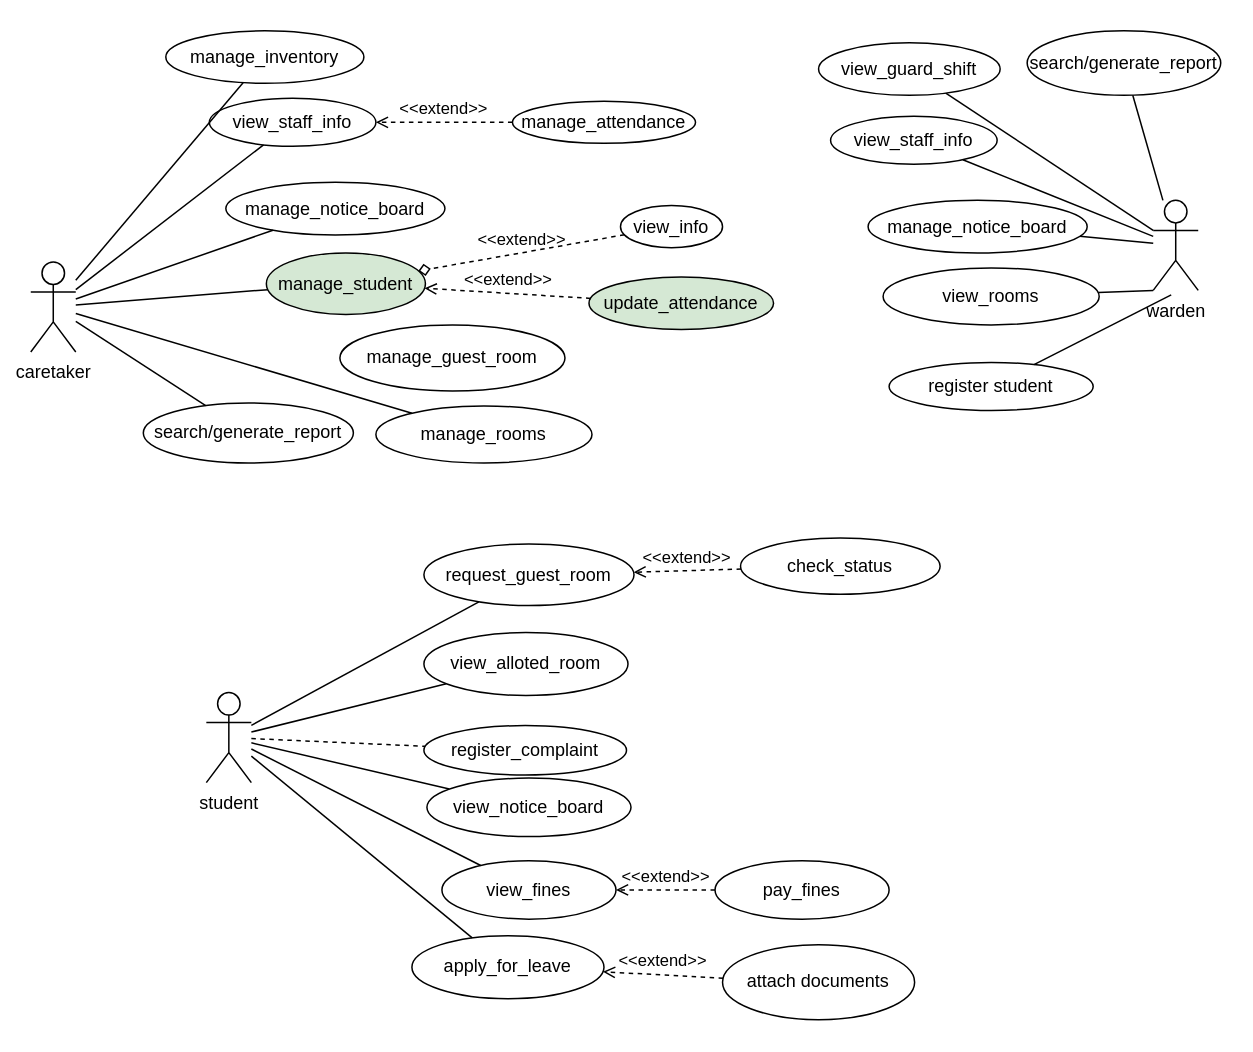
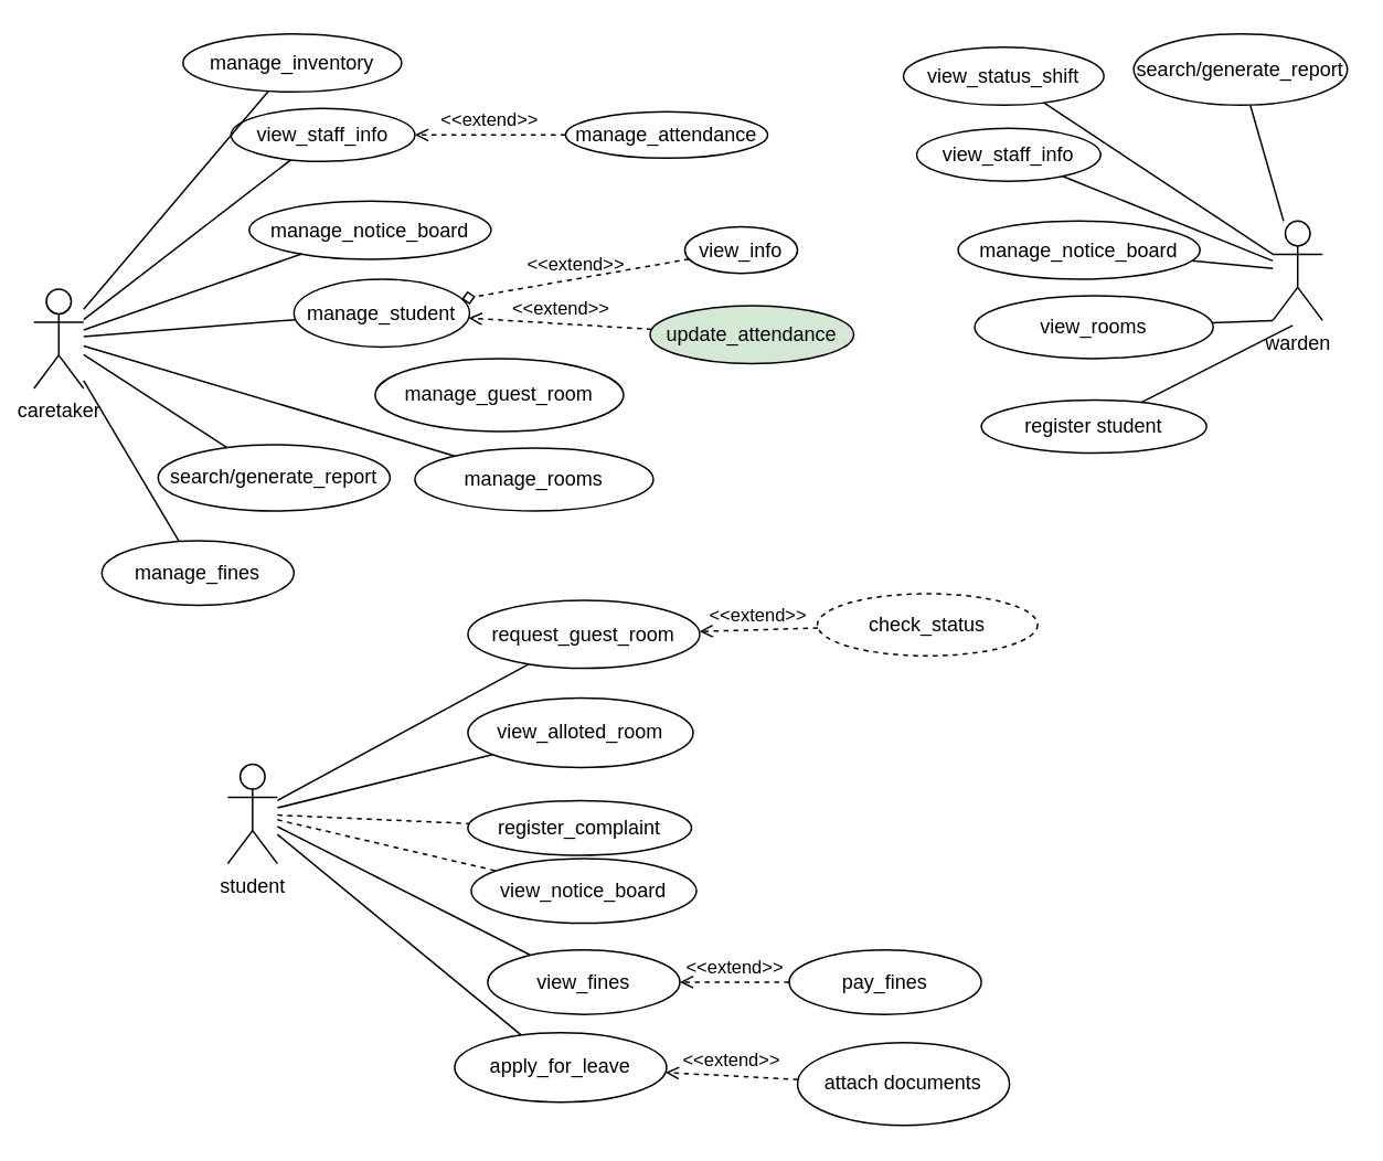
  <mxCell id="0" />
  <mxCell id="1" parent="0" />
  <mxCell id="2" value="warden" style="shape=umlActor;verticalLabelPosition=bottom;verticalAlign=top;html=1;outlineConnect=0;" parent="1" vertex="1"><mxGeometry x="768" y="133" width="30" height="60" as="geometry" /></mxCell>
  <mxCell id="3" value="student" style="shape=umlActor;verticalLabelPosition=bottom;verticalAlign=top;html=1;outlineConnect=0;" parent="1" vertex="1"><mxGeometry x="137" y="461" width="30" height="60" as="geometry" /></mxCell>
  <mxCell id="4" value="caretaker" style="shape=umlActor;verticalLabelPosition=bottom;verticalAlign=top;html=1;outlineConnect=0;" parent="1" vertex="1"><mxGeometry x="20" y="174" width="30" height="60" as="geometry" /></mxCell>
- <mxCell id="5" value="check_status" style="ellipse;whiteSpace=wrap;html=1;" parent="1" vertex="1"><mxGeometry x="493" y="358" width="133" height="37.5" as="geometry" /></mxCell>
+ <mxCell id="5" value="check_status" style="ellipse;whiteSpace=wrap;html=1;dashed=1;" parent="1" vertex="1"><mxGeometry x="493" y="358" width="133" height="37.5" as="geometry" /></mxCell>
  <mxCell id="6" value="request_guest_room" style="ellipse;whiteSpace=wrap;html=1;" parent="1" vertex="1"><mxGeometry x="282" y="362" width="140" height="41" as="geometry" /></mxCell>
  <mxCell id="7" value="view_alloted_room" style="ellipse;whiteSpace=wrap;html=1;" parent="1" vertex="1"><mxGeometry x="282" y="421" width="136" height="42" as="geometry" /></mxCell>
  <mxCell id="8" value="register_complaint" style="ellipse;whiteSpace=wrap;html=1;" parent="1" vertex="1"><mxGeometry x="282" y="483" width="135" height="33" as="geometry" /></mxCell>
  <mxCell id="9" value="view_notice_board" style="ellipse;whiteSpace=wrap;html=1;" parent="1" vertex="1"><mxGeometry x="284" y="518" width="136" height="39" as="geometry" /></mxCell>
  <mxCell id="10" value="&amp;lt;&amp;lt;extend&amp;gt;&amp;gt;" style="html=1;verticalAlign=bottom;labelBackgroundColor=none;endArrow=open;endFill=0;dashed=1;rounded=0;" parent="1" source="5" target="6" edge="1"><mxGeometry width="160" relative="1" as="geometry"><mxPoint x="387" y="257" as="sourcePoint" /><mxPoint x="547" y="257" as="targetPoint" /></mxGeometry></mxCell>
  <mxCell id="11" value="" style="endArrow=none;html=1;rounded=0;" parent="1" source="3" target="6" edge="1"><mxGeometry width="50" height="50" relative="1" as="geometry"><mxPoint x="442" y="282" as="sourcePoint" /><mxPoint x="492" y="232" as="targetPoint" /></mxGeometry></mxCell>
  <mxCell id="12" value="" style="endArrow=none;html=1;rounded=0;" parent="1" source="3" target="7" edge="1"><mxGeometry width="50" height="50" relative="1" as="geometry"><mxPoint x="442" y="282" as="sourcePoint" /><mxPoint x="492" y="232" as="targetPoint" /></mxGeometry></mxCell>
  <mxCell id="13" value="" style="endArrow=none;html=1;rounded=0;dashed=1;" parent="1" source="3" target="8" edge="1"><mxGeometry width="50" height="50" relative="1" as="geometry"><mxPoint x="442" y="282" as="sourcePoint" /><mxPoint x="492" y="232" as="targetPoint" /></mxGeometry></mxCell>
- <mxCell id="14" value="" style="endArrow=none;html=1;rounded=0;" parent="1" source="3" target="9" edge="1"><mxGeometry width="50" height="50" relative="1" as="geometry"><mxPoint x="442" y="282" as="sourcePoint" /><mxPoint x="492" y="232" as="targetPoint" /></mxGeometry></mxCell>
+ <mxCell id="14" value="" style="endArrow=none;html=1;rounded=0;dashed=1;" parent="1" source="3" target="9" edge="1"><mxGeometry width="50" height="50" relative="1" as="geometry"><mxPoint x="442" y="282" as="sourcePoint" /><mxPoint x="492" y="232" as="targetPoint" /></mxGeometry></mxCell>
  <mxCell id="15" value="manage_rooms" style="ellipse;whiteSpace=wrap;html=1;" parent="1" vertex="1"><mxGeometry x="250" y="270" width="144" height="38" as="geometry" /></mxCell>
  <mxCell id="16" value="manage_guest_room" style="ellipse;whiteSpace=wrap;html=1;" parent="1" vertex="1"><mxGeometry x="226" y="216" width="150" height="44" as="geometry" /></mxCell>
- <mxCell id="17" value="manage_student" style="ellipse;whiteSpace=wrap;html=1;fillColor=#d5e8d4;" parent="1" vertex="1"><mxGeometry x="177" y="168" width="106" height="41" as="geometry" /></mxCell>
+ <mxCell id="17" value="manage_student" style="ellipse;whiteSpace=wrap;html=1;" parent="1" vertex="1"><mxGeometry x="177" y="168" width="106" height="41" as="geometry" /></mxCell>
  <mxCell id="18" value="manage_attendance" style="ellipse;whiteSpace=wrap;html=1;" parent="1" vertex="1"><mxGeometry x="341" y="67" width="122" height="28" as="geometry" /></mxCell>
  <mxCell id="19" value="view_staff_info" style="ellipse;whiteSpace=wrap;html=1;" parent="1" vertex="1"><mxGeometry x="139" y="65" width="111" height="32" as="geometry" /></mxCell>
  <mxCell id="20" value="" style="endArrow=none;html=1;rounded=0;" parent="1" source="4" target="19" edge="1"><mxGeometry width="50" height="50" relative="1" as="geometry"><mxPoint x="442" y="345" as="sourcePoint" /><mxPoint x="492" y="295" as="targetPoint" /></mxGeometry></mxCell>
  <mxCell id="21" value="&amp;lt;&amp;lt;extend&amp;gt;&amp;gt;" style="html=1;verticalAlign=bottom;labelBackgroundColor=none;endArrow=open;endFill=0;dashed=1;rounded=0;" parent="1" source="18" target="19" edge="1"><mxGeometry width="160" relative="1" as="geometry"><mxPoint x="387" y="320" as="sourcePoint" /><mxPoint x="412" y="181" as="targetPoint" /></mxGeometry></mxCell>
  <mxCell id="22" value="manage_notice_board" style="ellipse;whiteSpace=wrap;html=1;" parent="1" vertex="1"><mxGeometry x="150" y="121" width="146" height="35" as="geometry" /></mxCell>
  <mxCell id="23" value="" style="endArrow=none;html=1;rounded=0;" parent="1" source="40" target="2" edge="1"><mxGeometry width="50" height="50" relative="1" as="geometry"><mxPoint x="442" y="345" as="sourcePoint" /><mxPoint x="526" y="177" as="targetPoint" /></mxGeometry></mxCell>
  <mxCell id="24" value="" style="endArrow=none;html=1;rounded=0;entryX=0;entryY=1;entryDx=0;entryDy=0;entryPerimeter=0;" parent="1" source="41" target="2" edge="1"><mxGeometry width="50" height="50" relative="1" as="geometry"><mxPoint x="442" y="345" as="sourcePoint" /><mxPoint x="492" y="295" as="targetPoint" /></mxGeometry></mxCell>
  <mxCell id="25" value="" style="endArrow=none;html=1;rounded=0;" parent="1" source="4" target="15" edge="1"><mxGeometry width="50" height="50" relative="1" as="geometry"><mxPoint x="442" y="345" as="sourcePoint" /><mxPoint x="492" y="295" as="targetPoint" /></mxGeometry></mxCell>
  <mxCell id="26" value="" style="endArrow=none;html=1;rounded=0;" parent="1" source="4" target="22" edge="1"><mxGeometry width="50" height="50" relative="1" as="geometry"><mxPoint x="442" y="345" as="sourcePoint" /><mxPoint x="492" y="295" as="targetPoint" /></mxGeometry></mxCell>
  <mxCell id="27" value="" style="endArrow=none;html=1;rounded=0;" parent="1" source="4" target="17" edge="1"><mxGeometry width="50" height="50" relative="1" as="geometry"><mxPoint x="145" y="214" as="sourcePoint" /><mxPoint x="492" y="295" as="targetPoint" /></mxGeometry></mxCell>
  <mxCell id="28" value="" style="endArrow=none;html=1;rounded=0;" parent="1" source="39" target="2" edge="1"><mxGeometry width="50" height="50" relative="1" as="geometry"><mxPoint x="654" y="117" as="sourcePoint" /><mxPoint x="492" y="295" as="targetPoint" /></mxGeometry></mxCell>
  <mxCell id="29" value="" style="endArrow=none;html=1;rounded=0;" parent="1" source="38" target="2" edge="1"><mxGeometry width="50" height="50" relative="1" as="geometry"><mxPoint x="657" y="65" as="sourcePoint" /><mxPoint x="492" y="295" as="targetPoint" /></mxGeometry></mxCell>
  <mxCell id="30" value="register student" style="ellipse;whiteSpace=wrap;html=1;" parent="1" vertex="1"><mxGeometry x="592" y="241" width="136" height="32" as="geometry" /></mxCell>
  <mxCell id="31" value="" style="endArrow=none;html=1;rounded=0;" parent="1" source="30" edge="1"><mxGeometry width="50" height="50" relative="1" as="geometry"><mxPoint x="442" y="322" as="sourcePoint" /><mxPoint x="780" y="196" as="targetPoint" /></mxGeometry></mxCell>
  <mxCell id="32" value="update_attendance" style="ellipse;whiteSpace=wrap;html=1;fillColor=#d5e8d4;" parent="1" vertex="1"><mxGeometry x="392" y="184" width="123" height="35" as="geometry" /></mxCell>
  <mxCell id="33" value="view_info" style="ellipse;whiteSpace=wrap;html=1;" parent="1" vertex="1"><mxGeometry x="413" y="136.5" width="68" height="28" as="geometry" /></mxCell>
  <mxCell id="34" value="&amp;lt;&amp;lt;extend&amp;gt;&amp;gt;" style="html=1;verticalAlign=bottom;labelBackgroundColor=none;endArrow=diamond;endFill=0;dashed=1;rounded=0;" parent="1" source="33" target="17" edge="1"><mxGeometry width="160" relative="1" as="geometry"><mxPoint x="387" y="297" as="sourcePoint" /><mxPoint x="547" y="297" as="targetPoint" /></mxGeometry></mxCell>
  <mxCell id="35" value="&amp;lt;&amp;lt;extend&amp;gt;&amp;gt;" style="html=1;verticalAlign=bottom;labelBackgroundColor=none;endArrow=open;endFill=0;dashed=1;rounded=0;" parent="1" source="32" target="17" edge="1"><mxGeometry width="160" relative="1" as="geometry"><mxPoint x="387" y="297" as="sourcePoint" /><mxPoint x="547" y="297" as="targetPoint" /></mxGeometry></mxCell>
  <mxCell id="36" value="manage_inventory" style="ellipse;whiteSpace=wrap;html=1;" parent="1" vertex="1"><mxGeometry x="110" y="20" width="132" height="35" as="geometry" /></mxCell>
  <mxCell id="37" value="" style="endArrow=none;html=1;rounded=0;" parent="1" source="4" target="36" edge="1"><mxGeometry width="50" height="50" relative="1" as="geometry"><mxPoint x="442" y="231" as="sourcePoint" /><mxPoint x="492" y="181" as="targetPoint" /></mxGeometry></mxCell>
- <mxCell id="38" value="view_guard_shift" style="ellipse;whiteSpace=wrap;html=1;" parent="1" vertex="1"><mxGeometry x="545" y="28" width="121" height="35" as="geometry" /></mxCell>
+ <mxCell id="38" value="view_status_shift" style="ellipse;whiteSpace=wrap;html=1;" parent="1" vertex="1"><mxGeometry x="545" y="28" width="121" height="35" as="geometry" /></mxCell>
  <mxCell id="39" value="view_staff_info" style="ellipse;whiteSpace=wrap;html=1;" parent="1" vertex="1"><mxGeometry x="553" y="77" width="111" height="32" as="geometry" /></mxCell>
  <mxCell id="40" value="manage_notice_board" style="ellipse;whiteSpace=wrap;html=1;" parent="1" vertex="1"><mxGeometry x="578" y="133" width="146" height="35" as="geometry" /></mxCell>
  <mxCell id="41" value="view_rooms" style="ellipse;whiteSpace=wrap;html=1;" parent="1" vertex="1"><mxGeometry x="588" y="178" width="144" height="38" as="geometry" /></mxCell>
  <mxCell id="42" value="search/generate_report" style="ellipse;whiteSpace=wrap;html=1;" parent="1" vertex="1"><mxGeometry x="95" y="268" width="140" height="40" as="geometry" /></mxCell>
  <mxCell id="43" value="search/generate_report" style="ellipse;whiteSpace=wrap;html=1;" parent="1" vertex="1"><mxGeometry x="684" y="20" width="129" height="43" as="geometry" /></mxCell>
  <mxCell id="44" value="" style="endArrow=none;html=1;rounded=0;" parent="1" source="43" target="2" edge="1"><mxGeometry width="50" height="50" relative="1" as="geometry"><mxPoint x="442" y="283" as="sourcePoint" /><mxPoint x="492" y="233" as="targetPoint" /></mxGeometry></mxCell>
  <mxCell id="45" value="" style="endArrow=none;html=1;rounded=0;" parent="1" source="42" target="4" edge="1"><mxGeometry width="50" height="50" relative="1" as="geometry"><mxPoint x="442" y="283" as="sourcePoint" /><mxPoint x="492" y="233" as="targetPoint" /></mxGeometry></mxCell>
+ <mxCell id="46" value="manage_fines" style="ellipse;whiteSpace=wrap;html=1;" parent="1" vertex="1"><mxGeometry x="61" y="326" width="116" height="39" as="geometry" /></mxCell>
  <mxCell id="47" value="view_fines" style="ellipse;whiteSpace=wrap;html=1;" parent="1" vertex="1"><mxGeometry x="294" y="573" width="116" height="39" as="geometry" /></mxCell>
  <mxCell id="48" value="pay_fines" style="ellipse;whiteSpace=wrap;html=1;" parent="1" vertex="1"><mxGeometry x="476" y="573" width="116" height="39" as="geometry" /></mxCell>
  <mxCell id="49" value="&amp;lt;&amp;lt;extend&amp;gt;&amp;gt;" style="html=1;verticalAlign=bottom;labelBackgroundColor=none;endArrow=open;endFill=0;dashed=1;rounded=0;" parent="1" source="48" target="47" edge="1"><mxGeometry width="160" relative="1" as="geometry"><mxPoint x="420" y="343" as="sourcePoint" /><mxPoint x="580" y="343" as="targetPoint" /></mxGeometry></mxCell>
  <mxCell id="50" value="" style="endArrow=none;html=1;rounded=0;" parent="1" source="3" target="47" edge="1"><mxGeometry width="50" height="50" relative="1" as="geometry"><mxPoint x="313" y="437" as="sourcePoint" /><mxPoint x="363" y="387" as="targetPoint" /></mxGeometry></mxCell>
+ <mxCell id="51" value="" style="endArrow=none;html=1;rounded=0;" parent="1" source="46" target="4" edge="1"><mxGeometry width="50" height="50" relative="1" as="geometry"><mxPoint x="313" y="355" as="sourcePoint" /><mxPoint x="363" y="305" as="targetPoint" /></mxGeometry></mxCell>
  <mxCell id="52" value="apply_for_leave" style="ellipse;whiteSpace=wrap;html=1;" vertex="1" parent="1"><mxGeometry x="274" y="623" width="128" height="42" as="geometry" /></mxCell>
  <mxCell id="53" value="" style="endArrow=none;html=1;rounded=0;" edge="1" parent="1" source="52" target="3"><mxGeometry width="50" height="50" relative="1" as="geometry"><mxPoint x="442" y="484" as="sourcePoint" /><mxPoint x="492" y="434" as="targetPoint" /></mxGeometry></mxCell>
  <mxCell id="54" value="attach documents" style="ellipse;whiteSpace=wrap;html=1;" vertex="1" parent="1"><mxGeometry x="481" y="629" width="128" height="50" as="geometry" /></mxCell>
  <mxCell id="55" value="&amp;lt;&amp;lt;extend&amp;gt;&amp;gt;" style="html=1;verticalAlign=bottom;labelBackgroundColor=none;endArrow=open;endFill=0;dashed=1;rounded=0;" edge="1" parent="1" source="54" target="52"><mxGeometry width="160" relative="1" as="geometry"><mxPoint x="387" y="507" as="sourcePoint" /><mxPoint x="547" y="507" as="targetPoint" /></mxGeometry></mxCell>
